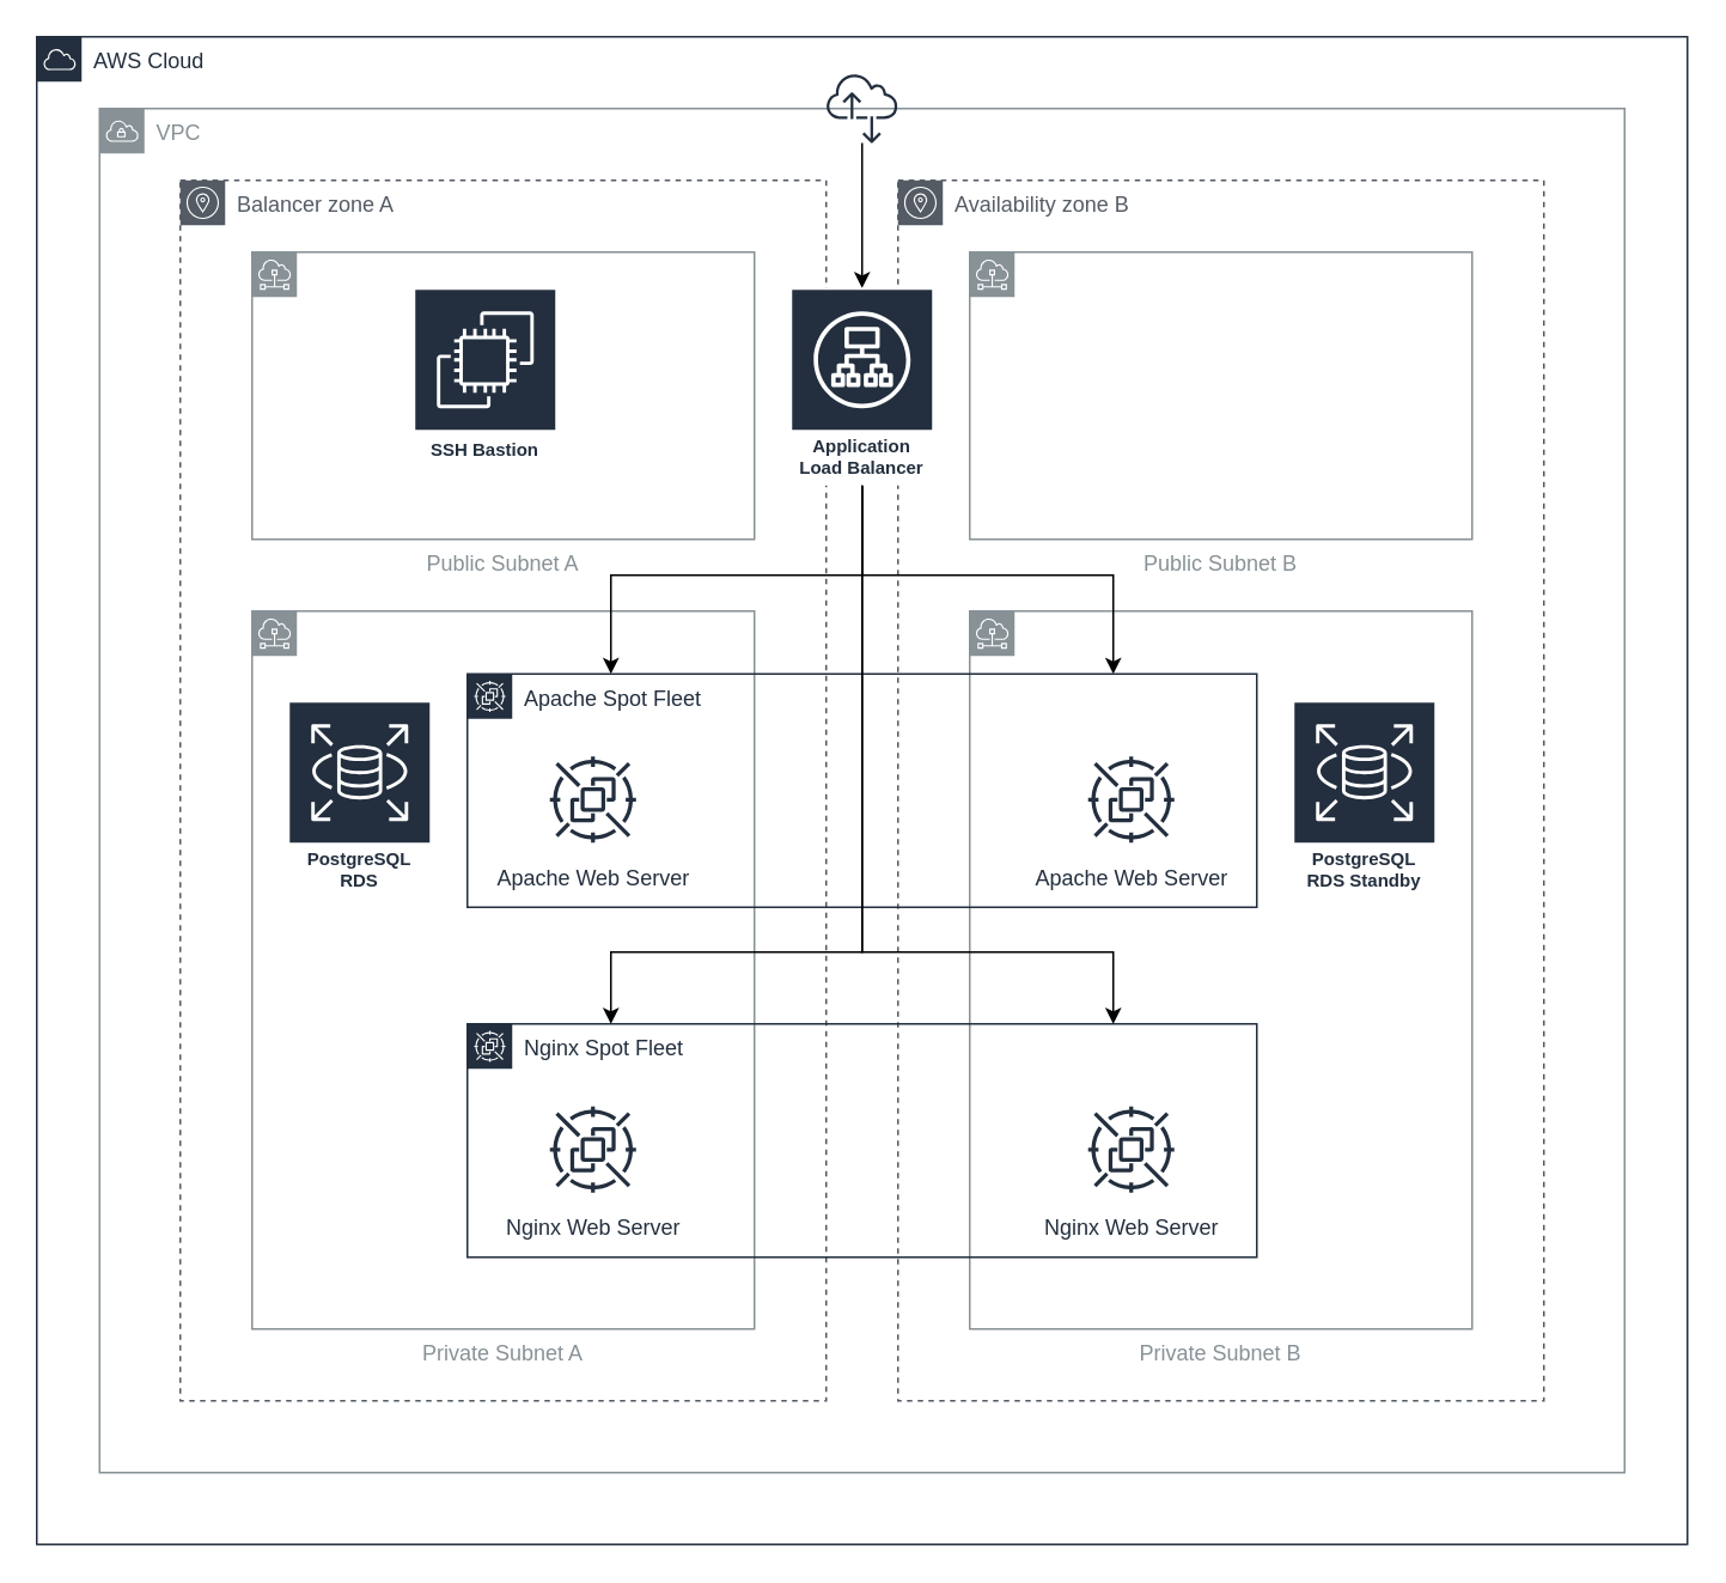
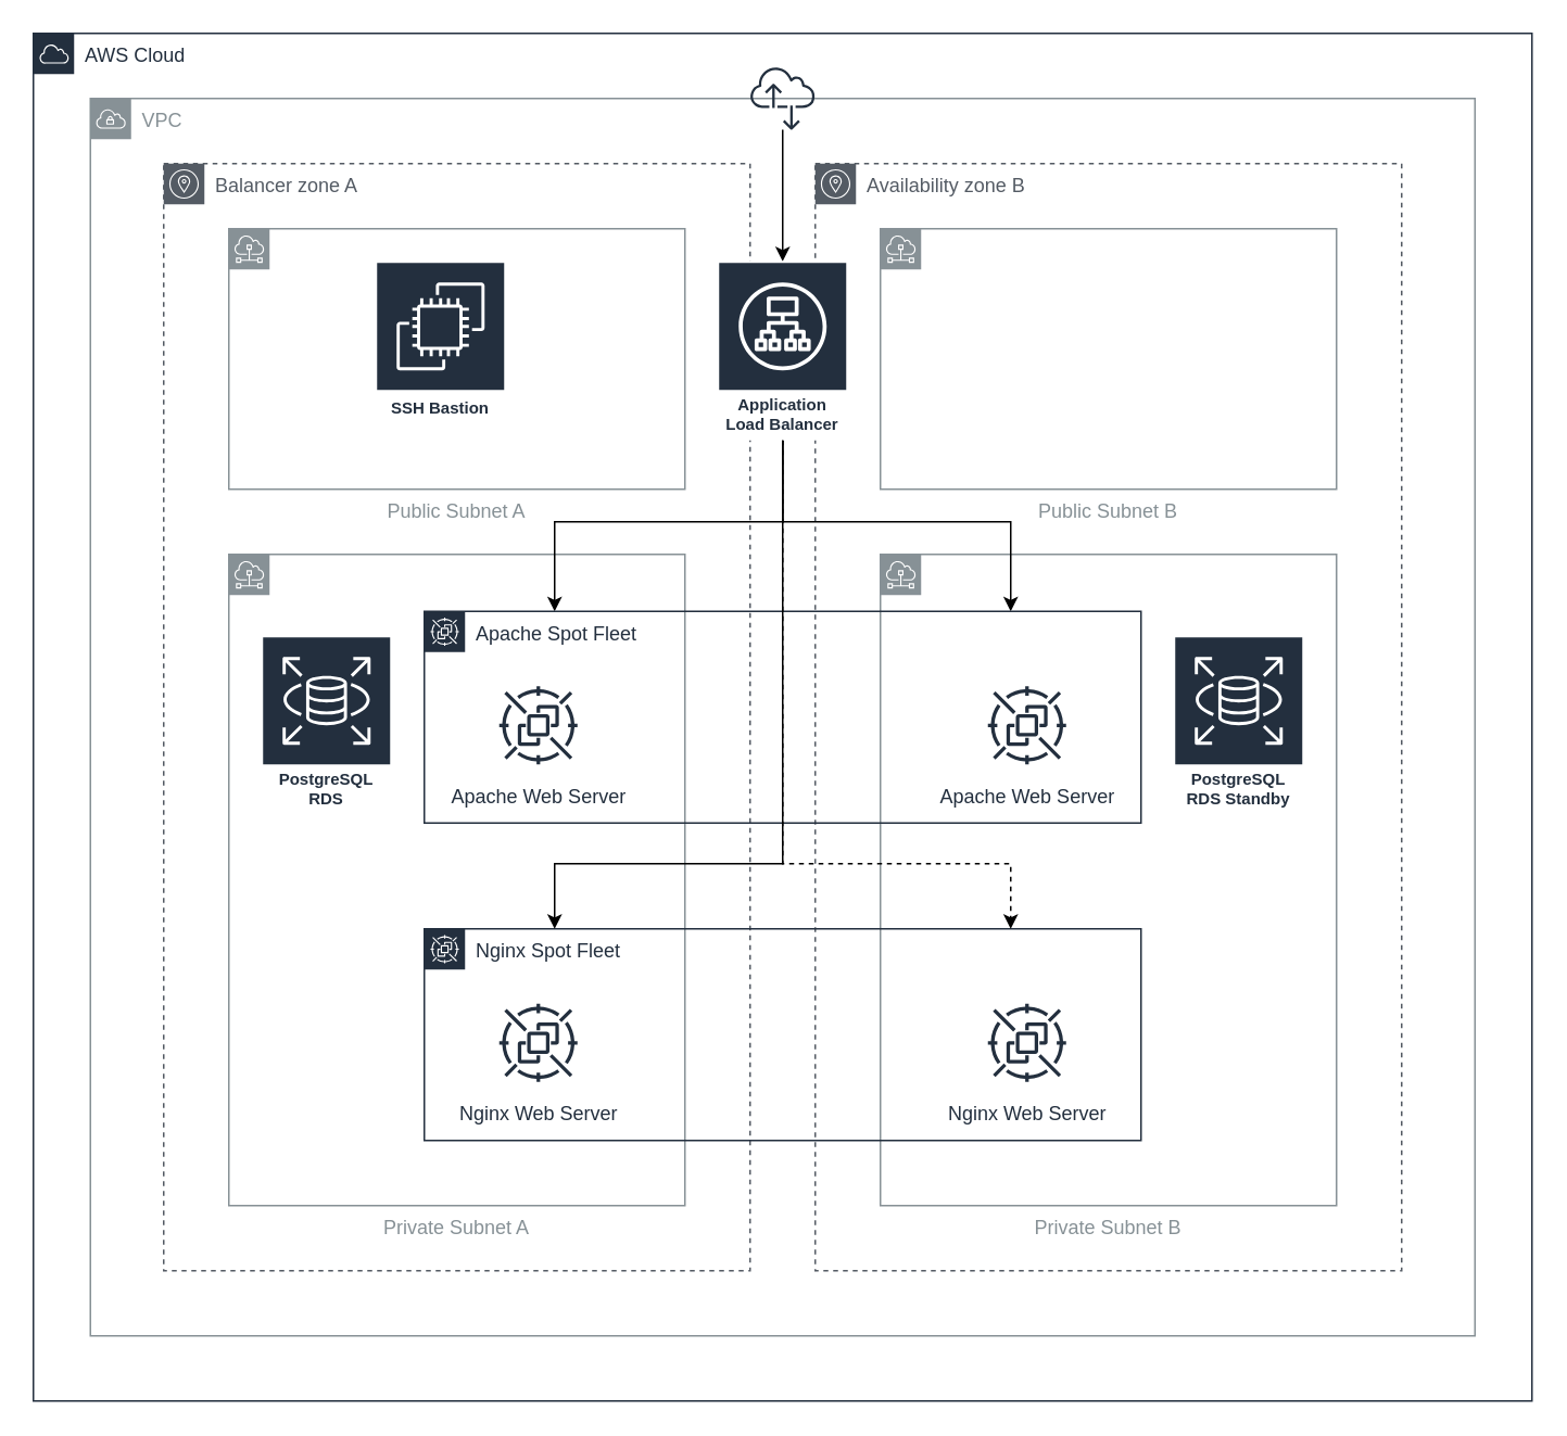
  <mxCell id="0" />
  <mxCell id="1" parent="0" />
  <mxCell id="2" value="Balancer zone A" style="outlineConnect=0;gradientColor=none;html=1;whiteSpace=wrap;fontSize=12;fontStyle=0;shape=mxgraph.aws4.group;grIcon=mxgraph.aws4.group_availability_zone;strokeColor=#545B64;fillColor=none;verticalAlign=top;align=left;spacingLeft=30;fontColor=#545B64;dashed=1;shadow=0;labelBackgroundColor=none;" vertex="1" parent="1"><mxGeometry x="100" y="100" width="360" height="680" as="geometry" /></mxCell>
  <mxCell id="3" value="Availability zone B" style="outlineConnect=0;gradientColor=none;html=1;whiteSpace=wrap;fontSize=12;fontStyle=0;shape=mxgraph.aws4.group;grIcon=mxgraph.aws4.group_availability_zone;strokeColor=#545B64;fillColor=none;verticalAlign=top;align=left;spacingLeft=30;fontColor=#545B64;dashed=1;shadow=0;labelBackgroundColor=none;" vertex="1" parent="1"><mxGeometry x="500" y="100" width="360" height="680" as="geometry" /></mxCell>
  <mxCell id="4" value="AWS Cloud" style="points=[[0,0],[0.25,0],[0.5,0],[0.75,0],[1,0],[1,0.25],[1,0.5],[1,0.75],[1,1],[0.75,1],[0.5,1],[0.25,1],[0,1],[0,0.75],[0,0.5],[0,0.25]];outlineConnect=0;gradientColor=none;html=1;whiteSpace=wrap;fontSize=12;fontStyle=0;shape=mxgraph.aws4.group;grIcon=mxgraph.aws4.group_aws_cloud;strokeColor=#232F3E;fillColor=none;verticalAlign=top;align=left;spacingLeft=30;fontColor=#232F3E;dashed=0;shadow=0;labelBackgroundColor=none;" vertex="1" parent="1"><mxGeometry x="20" y="20" width="920" height="840" as="geometry" /></mxCell>
  <mxCell id="5" value="VPC" style="outlineConnect=0;gradientColor=none;html=1;whiteSpace=wrap;fontSize=12;fontStyle=0;shape=mxgraph.aws4.group;grIcon=mxgraph.aws4.group_vpc;strokeColor=#879196;fillColor=none;verticalAlign=top;align=left;spacingLeft=30;fontColor=#879196;dashed=0;shadow=0;labelBackgroundColor=none;" vertex="1" parent="1"><mxGeometry x="55" width="850" height="760" as="geometry" y="60" /></mxCell>
  <mxCell id="6" value="Private Subnet B" style="outlineConnect=0;html=1;whiteSpace=wrap;fontSize=12;fontStyle=0;shape=mxgraph.aws4.group;grIcon=mxgraph.aws4.group_subnet;strokeColor=#879196;fillColor=none;verticalAlign=top;align=center;spacingLeft=0;dashed=0;fontColor=#879196;shadow=0;labelPosition=center;verticalLabelPosition=bottom;" vertex="1" parent="1"><mxGeometry x="540" y="340" width="280" height="400" as="geometry" /></mxCell>
  <mxCell id="7" value="Private Subnet A" style="outlineConnect=0;html=1;whiteSpace=wrap;fontSize=12;fontStyle=0;shape=mxgraph.aws4.group;grIcon=mxgraph.aws4.group_subnet;strokeColor=#879196;fillColor=none;verticalAlign=top;align=center;spacingLeft=0;dashed=0;fontColor=#879196;shadow=0;labelPosition=center;verticalLabelPosition=bottom;" vertex="1" parent="1"><mxGeometry x="140" y="340" width="280" height="400" as="geometry" /></mxCell>
  <mxCell id="8" value="Public Subnet A" style="outlineConnect=0;html=1;whiteSpace=wrap;fontSize=12;fontStyle=0;shape=mxgraph.aws4.group;grIcon=mxgraph.aws4.group_subnet;strokeColor=#879196;fillColor=none;verticalAlign=top;align=center;spacingLeft=0;dashed=0;fontColor=#879196;shadow=0;labelPosition=center;verticalLabelPosition=bottom;" vertex="1" parent="1"><mxGeometry x="140" y="140" width="280" height="160" as="geometry" /></mxCell>
  <mxCell id="9" value="" style="edgeStyle=orthogonalEdgeStyle;rounded=0;orthogonalLoop=1;jettySize=auto;html=1;fontColor=#248814;jumpStyle=none;" edge="1" parent="1" source="20" target="12"><mxGeometry relative="1" as="geometry"><Array as="points"><mxPoint x="480" y="320" /><mxPoint x="340" y="320" /></Array></mxGeometry></mxCell>
  <mxCell id="10" value="" style="edgeStyle=orthogonalEdgeStyle;rounded=0;jumpStyle=none;orthogonalLoop=1;jettySize=auto;html=1;fontColor=#248814;" edge="1" parent="1" source="20" target="12"><mxGeometry relative="1" as="geometry"><Array as="points"><mxPoint x="480" y="320" /><mxPoint x="620" y="320" /></Array></mxGeometry></mxCell>
  <mxCell id="11" value="SSH Bastion" style="outlineConnect=0;fontColor=#232F3E;gradientColor=none;strokeColor=#ffffff;fillColor=#232F3E;dashed=0;verticalLabelPosition=middle;verticalAlign=bottom;align=center;html=1;whiteSpace=wrap;fontSize=10;fontStyle=1;spacing=3;shape=mxgraph.aws4.productIcon;prIcon=mxgraph.aws4.ec2;shadow=0;labelBackgroundColor=none;" vertex="1" parent="1"><mxGeometry x="230" y="160" width="80" height="100" as="geometry" /></mxCell>
  <mxCell id="12" value="Apache Spot Fleet" style="outlineConnect=0;gradientColor=none;html=1;whiteSpace=wrap;fontSize=12;fontStyle=0;shape=mxgraph.aws4.group;grIcon=mxgraph.aws4.group_spot_fleet;strokeColor=#232F3E;fillColor=none;verticalAlign=top;align=left;spacingLeft=30;fontColor=#232F3E;dashed=0;shadow=0;" vertex="1" parent="1"><mxGeometry x="260" y="375" width="440" height="130" as="geometry" /></mxCell>
  <mxCell id="13" value="Apache Web Server" style="outlineConnect=0;fontColor=#232F3E;gradientColor=none;strokeColor=#232F3E;fillColor=none;dashed=0;verticalLabelPosition=bottom;verticalAlign=top;align=center;html=1;fontSize=12;fontStyle=0;aspect=fixed;shape=mxgraph.aws4.resourceIcon;resIcon=mxgraph.aws4.spot_instance;shadow=0;" vertex="1" parent="1"><mxGeometry x="300" y="415" width="60" height="60" as="geometry" /></mxCell>
  <mxCell id="14" value="Apache Web Server" style="outlineConnect=0;fontColor=#232F3E;gradientColor=none;strokeColor=#232F3E;fillColor=none;dashed=0;verticalLabelPosition=bottom;verticalAlign=top;align=center;html=1;fontSize=12;fontStyle=0;aspect=fixed;shape=mxgraph.aws4.resourceIcon;resIcon=mxgraph.aws4.spot_instance;shadow=0;" vertex="1" parent="1"><mxGeometry x="600" y="415" width="60" height="60" as="geometry" /></mxCell>
  <mxCell id="15" value="PostgreSQL RDS" style="outlineConnect=0;fontColor=#232F3E;gradientColor=none;strokeColor=#ffffff;fillColor=#232F3E;dashed=0;verticalLabelPosition=middle;verticalAlign=bottom;align=center;html=1;whiteSpace=wrap;fontSize=10;fontStyle=1;spacing=3;shape=mxgraph.aws4.productIcon;prIcon=mxgraph.aws4.rds;shadow=0;labelBackgroundColor=none;" vertex="1" parent="1"><mxGeometry x="160" y="390" width="80" height="110" as="geometry" /></mxCell>
  <mxCell id="16" value="PostgreSQL RDS Standby" style="outlineConnect=0;fontColor=#232F3E;gradientColor=none;strokeColor=#ffffff;fillColor=#232F3E;dashed=0;verticalLabelPosition=middle;verticalAlign=bottom;align=center;html=1;whiteSpace=wrap;fontSize=10;fontStyle=1;spacing=3;shape=mxgraph.aws4.productIcon;prIcon=mxgraph.aws4.rds;shadow=0;labelBackgroundColor=none;" vertex="1" parent="1"><mxGeometry x="720" y="390" width="80" height="110" as="geometry" /></mxCell>
  <mxCell id="17" value="" style="edgeStyle=orthogonalEdgeStyle;rounded=0;jumpStyle=none;orthogonalLoop=1;jettySize=auto;html=1;fontColor=#248814;" edge="1" parent="1" source="18" target="20"><mxGeometry relative="1" as="geometry" /></mxCell>
  <mxCell id="18" value="" style="outlineConnect=0;fontColor=#232F3E;gradientColor=none;fillColor=#232F3E;strokeColor=none;dashed=0;verticalLabelPosition=bottom;verticalAlign=top;align=center;html=1;fontSize=12;fontStyle=0;aspect=fixed;pointerEvents=1;shape=mxgraph.aws4.internet_alt2;shadow=0;labelBackgroundColor=none;" vertex="1" parent="1"><mxGeometry x="460" y="40" width="40" height="40" as="geometry" /></mxCell>
  <mxCell id="19" value="Public Subnet B" style="outlineConnect=0;html=1;whiteSpace=wrap;fontSize=12;fontStyle=0;shape=mxgraph.aws4.group;grIcon=mxgraph.aws4.group_subnet;strokeColor=#879196;fillColor=none;verticalAlign=top;align=center;spacingLeft=0;dashed=0;fontColor=#879196;shadow=0;labelPosition=center;verticalLabelPosition=bottom;horizontal=1;perimeterSpacing=0;" vertex="1" parent="1"><mxGeometry x="540" y="140" width="280" height="160" as="geometry" /></mxCell>
  <mxCell id="20" value="Application Load Balancer" style="outlineConnect=0;fontColor=#232F3E;gradientColor=none;strokeColor=#ffffff;fillColor=#232F3E;dashed=0;verticalLabelPosition=middle;verticalAlign=bottom;align=center;html=1;whiteSpace=wrap;fontSize=10;fontStyle=1;spacing=3;shape=mxgraph.aws4.productIcon;prIcon=mxgraph.aws4.application_load_balancer;shadow=0;" vertex="1" parent="1"><mxGeometry x="440" y="160" width="80" height="110" as="geometry" /></mxCell>
  <mxCell id="21" value="Nginx Spot Fleet" style="outlineConnect=0;gradientColor=none;html=1;whiteSpace=wrap;fontSize=12;fontStyle=0;shape=mxgraph.aws4.group;grIcon=mxgraph.aws4.group_spot_fleet;strokeColor=#232F3E;fillColor=none;verticalAlign=top;align=left;spacingLeft=30;fontColor=#232F3E;dashed=0;shadow=0;" vertex="1" parent="1"><mxGeometry x="260" y="570" width="440" height="130" as="geometry" /></mxCell>
  <mxCell id="22" value="Nginx Web Server" style="outlineConnect=0;fontColor=#232F3E;gradientColor=none;strokeColor=#232F3E;fillColor=none;dashed=0;verticalLabelPosition=bottom;verticalAlign=top;align=center;html=1;fontSize=12;fontStyle=0;aspect=fixed;shape=mxgraph.aws4.resourceIcon;resIcon=mxgraph.aws4.spot_instance;shadow=0;" vertex="1" parent="1"><mxGeometry x="300" y="610" width="60" height="60" as="geometry" /></mxCell>
  <mxCell id="23" value="Nginx Web Server" style="outlineConnect=0;fontColor=#232F3E;gradientColor=none;strokeColor=#232F3E;fillColor=none;dashed=0;verticalLabelPosition=bottom;verticalAlign=top;align=center;html=1;fontSize=12;fontStyle=0;aspect=fixed;shape=mxgraph.aws4.resourceIcon;resIcon=mxgraph.aws4.spot_instance;shadow=0;" vertex="1" parent="1"><mxGeometry x="600" y="610" width="60" height="60" as="geometry" /></mxCell>
  <mxCell id="24" value="" style="edgeStyle=orthogonalEdgeStyle;rounded=0;jumpStyle=none;orthogonalLoop=1;jettySize=auto;html=1;fontColor=#248814;" edge="1" parent="1" target="21"><mxGeometry relative="1" as="geometry"><mxPoint x="480" y="270" as="sourcePoint" /><mxPoint x="620" y="375" as="targetPoint" /><Array as="points"><mxPoint x="480" y="530" /><mxPoint x="340" y="530" /></Array></mxGeometry></mxCell>
- <mxCell id="25" value="" style="edgeStyle=orthogonalEdgeStyle;rounded=0;jumpStyle=none;orthogonalLoop=1;jettySize=auto;html=1;fontColor=#248814;" edge="1" parent="1" source="20" target="21"><mxGeometry relative="1" as="geometry"><mxPoint x="490" y="280" as="sourcePoint" /><mxPoint x="350" y="580" as="targetPoint" /><Array as="points"><mxPoint x="480" y="530" /><mxPoint x="620" y="530" /></Array></mxGeometry></mxCell>
+ <mxCell id="25" value="" style="edgeStyle=orthogonalEdgeStyle;rounded=0;jumpStyle=none;orthogonalLoop=1;jettySize=auto;html=1;fontColor=#248814;dashed=1;" edge="1" parent="1" source="20" target="21"><mxGeometry relative="1" as="geometry"><mxPoint x="490" y="280" as="sourcePoint" /><mxPoint x="350" y="580" as="targetPoint" /><Array as="points"><mxPoint x="480" y="530" /><mxPoint x="620" y="530" /></Array></mxGeometry></mxCell>
